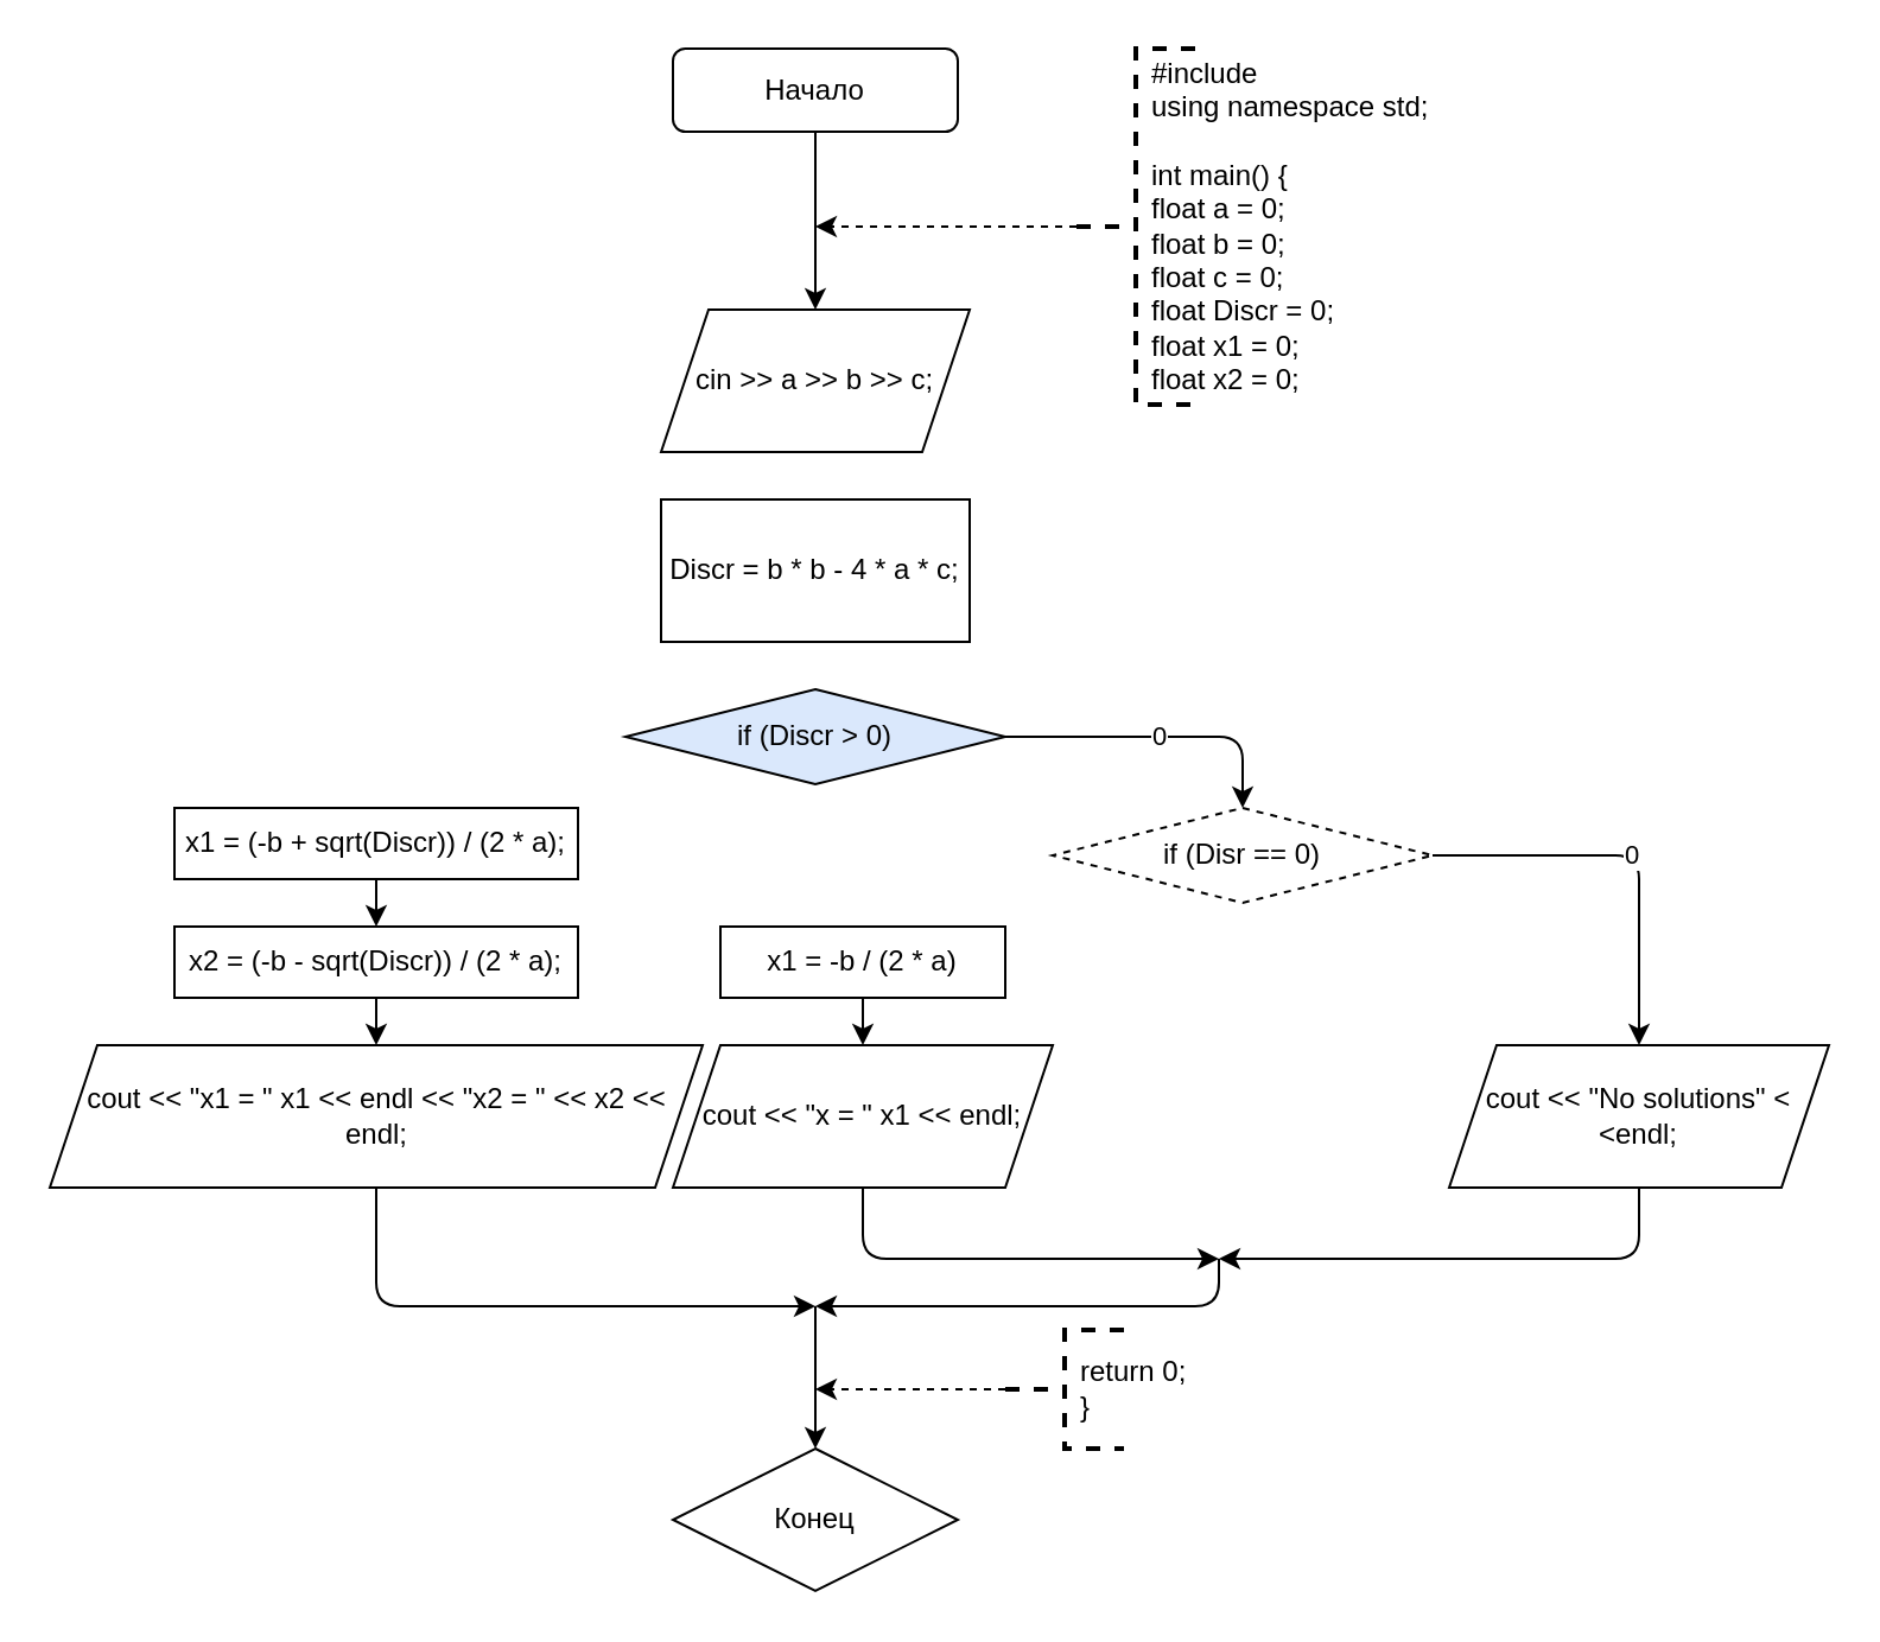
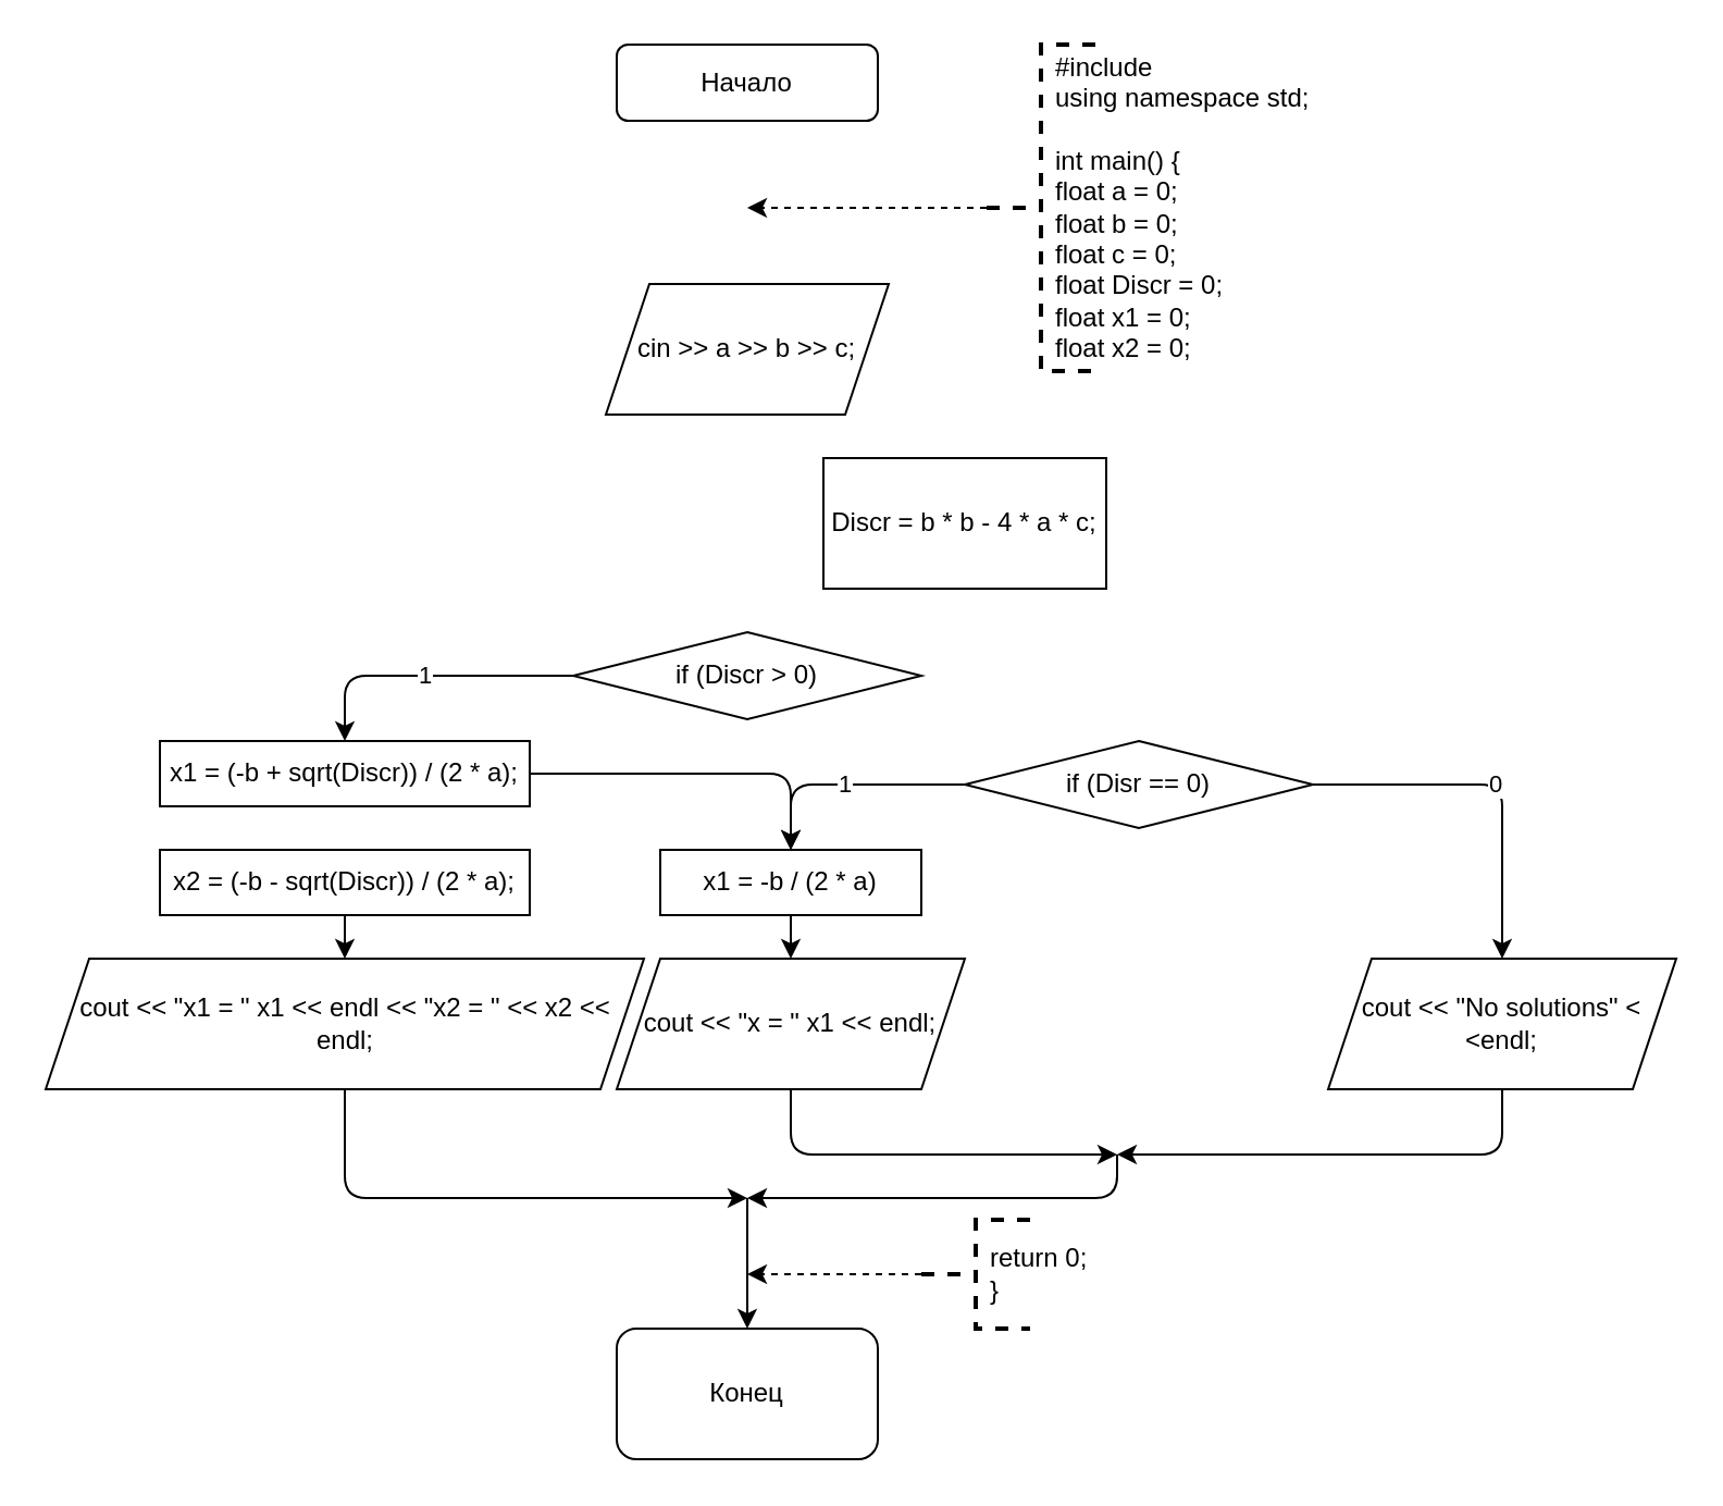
  <mxCell id="0" />
  <mxCell id="1" parent="0" />
- <mxCell id="2" style="edgeStyle=orthogonalEdgeStyle;rounded=1;orthogonalLoop=1;jettySize=auto;html=1;entryX=0.5;entryY=0;entryDx=0;entryDy=0;" edge="1" parent="1" source="3" target="4"><mxGeometry relative="1" as="geometry" /></mxCell>
  <mxCell id="3" value="Начало" style="rounded=1;whiteSpace=wrap;html=1;" vertex="1" parent="1"><mxGeometry x="283" y="20" width="120" height="35" as="geometry" /></mxCell>
  <mxCell id="4" value="cin &amp;gt;&amp;gt; a &amp;gt;&amp;gt; b &amp;gt;&amp;gt; c;" style="shape=parallelogram;perimeter=parallelogramPerimeter;whiteSpace=wrap;html=1;fixedSize=1;" vertex="1" parent="1"><mxGeometry x="278" y="130" width="130" height="60" as="geometry" /></mxCell>
- <mxCell id="5" value="Discr = b * b - 4 * a * c;" style="rounded=0;whiteSpace=wrap;html=1;" vertex="1" parent="1"><mxGeometry x="278" y="210" width="130" height="60" as="geometry" /></mxCell>
- <mxCell id="7" value="0" style="edgeStyle=orthogonalEdgeStyle;rounded=1;orthogonalLoop=1;jettySize=auto;html=1;" edge="1" parent="1" source="8" target="16"><mxGeometry relative="1" as="geometry"><mxPoint x="543" y="320" as="targetPoint" /></mxGeometry></mxCell>
- <mxCell id="8" value="if (Discr &amp;gt; 0)" style="rhombus;whiteSpace=wrap;html=1;fillColor=#dae8fc;" vertex="1" parent="1"><mxGeometry x="263" y="290" width="160" height="40" as="geometry" /></mxCell>
- <mxCell id="9" style="edgeStyle=orthogonalEdgeStyle;rounded=1;orthogonalLoop=1;jettySize=auto;html=1;" edge="1" parent="1" source="10" target="12"><mxGeometry relative="1" as="geometry" /></mxCell>
+ <mxCell id="5" value="Discr = b * b - 4 * a * c;" style="rounded=0;whiteSpace=wrap;html=1;" vertex="1" parent="1"><mxGeometry x="378" y="210" width="130" height="60" as="geometry" /></mxCell>
+ <mxCell id="6" value="1" style="edgeStyle=orthogonalEdgeStyle;rounded=1;orthogonalLoop=1;jettySize=auto;html=1;" edge="1" parent="1" source="8" target="10"><mxGeometry relative="1" as="geometry"><mxPoint x="193" y="340" as="targetPoint" /></mxGeometry></mxCell>
+ <mxCell id="8" value="if (Discr &amp;gt; 0)" style="rhombus;whiteSpace=wrap;html=1;" vertex="1" parent="1"><mxGeometry x="263" y="290" width="160" height="40" as="geometry" /></mxCell>
+ <mxCell id="9" style="edgeStyle=orthogonalEdgeStyle;rounded=1;orthogonalLoop=1;jettySize=auto;html=1;" edge="1" parent="1" source="10" target="18"><mxGeometry relative="1" as="geometry" /></mxCell>
  <mxCell id="10" value="x1 = (-b + sqrt(Discr)) / (2 * a);" style="rounded=0;whiteSpace=wrap;html=1;" vertex="1" parent="1"><mxGeometry x="73" y="340" width="170" height="30" as="geometry" /></mxCell>
  <mxCell id="11" style="edgeStyle=orthogonalEdgeStyle;rounded=1;orthogonalLoop=1;jettySize=auto;html=1;" edge="1" parent="1" source="12" target="13"><mxGeometry relative="1" as="geometry" /></mxCell>
  <mxCell id="12" value="x2 = (-b - sqrt(Discr)) / (2 * a);" style="rounded=0;whiteSpace=wrap;html=1;" vertex="1" parent="1"><mxGeometry x="73" y="390" width="170" height="30" as="geometry" /></mxCell>
  <mxCell id="13" value="cout &amp;lt;&amp;lt; &quot;x1 = &quot; x1 &amp;lt;&amp;lt; endl &amp;lt;&amp;lt; &quot;x2 = &quot; &amp;lt;&amp;lt; x2 &amp;lt;&amp;lt; endl;" style="shape=parallelogram;perimeter=parallelogramPerimeter;whiteSpace=wrap;html=1;fixedSize=1;" vertex="1" parent="1"><mxGeometry x="20.5" y="440" width="275" height="60" as="geometry" /></mxCell>
+ <mxCell id="14" value="1" style="edgeStyle=orthogonalEdgeStyle;rounded=1;orthogonalLoop=1;jettySize=auto;html=1;" edge="1" parent="1" source="16" target="18"><mxGeometry relative="1" as="geometry"><mxPoint x="363" y="370" as="targetPoint" /></mxGeometry></mxCell>
  <mxCell id="15" value="0" style="edgeStyle=orthogonalEdgeStyle;rounded=1;orthogonalLoop=1;jettySize=auto;html=1;" edge="1" parent="1" source="16" target="20"><mxGeometry relative="1" as="geometry"><mxPoint x="673" y="380" as="targetPoint" /></mxGeometry></mxCell>
- <mxCell id="16" value="if (Disr == 0)" style="rhombus;whiteSpace=wrap;html=1;dashed=1;" vertex="1" parent="1"><mxGeometry x="443" y="340" width="160" height="40" as="geometry" /></mxCell>
+ <mxCell id="16" value="if (Disr == 0)" style="rhombus;whiteSpace=wrap;html=1;" vertex="1" parent="1"><mxGeometry x="443" y="340" width="160" height="40" as="geometry" /></mxCell>
  <mxCell id="17" style="edgeStyle=orthogonalEdgeStyle;rounded=1;orthogonalLoop=1;jettySize=auto;html=1;" edge="1" parent="1" source="18" target="19"><mxGeometry relative="1" as="geometry" /></mxCell>
  <mxCell id="18" value="x1 = -b / (2 * a)" style="rounded=0;whiteSpace=wrap;html=1;" vertex="1" parent="1"><mxGeometry x="303" y="390" width="120" height="30" as="geometry" /></mxCell>
  <mxCell id="19" value="cout &amp;lt;&amp;lt; &quot;x = &quot; x1 &amp;lt;&amp;lt; endl;" style="shape=parallelogram;perimeter=parallelogramPerimeter;whiteSpace=wrap;html=1;fixedSize=1;" vertex="1" parent="1"><mxGeometry x="283" y="440" width="160" height="60" as="geometry" /></mxCell>
  <mxCell id="20" value="cout &amp;lt;&amp;lt; &quot;No solutions&quot; &amp;lt; &amp;lt;endl;" style="shape=parallelogram;perimeter=parallelogramPerimeter;whiteSpace=wrap;html=1;fixedSize=1;" vertex="1" parent="1"><mxGeometry x="610" y="440" width="160" height="60" as="geometry" /></mxCell>
  <mxCell id="21" value="" style="endArrow=classic;html=1;exitX=0.5;exitY=1;exitDx=0;exitDy=0;" edge="1" parent="1" source="19"><mxGeometry width="50" height="50" relative="1" as="geometry"><mxPoint x="333" y="680" as="sourcePoint" /><mxPoint x="513" y="530" as="targetPoint" /><Array as="points"><mxPoint x="363" y="530" /></Array></mxGeometry></mxCell>
  <mxCell id="22" value="" style="endArrow=classic;html=1;exitX=0.5;exitY=1;exitDx=0;exitDy=0;" edge="1" parent="1" source="20"><mxGeometry width="50" height="50" relative="1" as="geometry"><mxPoint x="333" y="680" as="sourcePoint" /><mxPoint x="513" y="530" as="targetPoint" /><Array as="points"><mxPoint x="690" y="530" /></Array></mxGeometry></mxCell>
  <mxCell id="23" value="" style="endArrow=classic;html=1;exitX=0.5;exitY=1;exitDx=0;exitDy=0;" edge="1" parent="1" source="13"><mxGeometry width="50" height="50" relative="1" as="geometry"><mxPoint x="333" y="680" as="sourcePoint" /><mxPoint x="343" y="550" as="targetPoint" /><Array as="points"><mxPoint x="158" y="550" /></Array></mxGeometry></mxCell>
  <mxCell id="24" value="" style="endArrow=classic;html=1;" edge="1" parent="1"><mxGeometry width="50" height="50" relative="1" as="geometry"><mxPoint x="513" y="530" as="sourcePoint" /><mxPoint x="343" y="550" as="targetPoint" /><Array as="points"><mxPoint x="513" y="550" /></Array></mxGeometry></mxCell>
  <mxCell id="25" value="" style="endArrow=classic;html=1;" edge="1" parent="1" target="26"><mxGeometry width="50" height="50" relative="1" as="geometry"><mxPoint x="343" y="550" as="sourcePoint" /><mxPoint x="343" y="610" as="targetPoint" /></mxGeometry></mxCell>
- <mxCell id="26" value="Конец" style="rhombus;whiteSpace=wrap;html=1;" vertex="1" parent="1"><mxGeometry x="283" y="610" width="120" height="60" as="geometry" /></mxCell>
+ <mxCell id="26" value="Конец" style="rounded=1;whiteSpace=wrap;html=1;" vertex="1" parent="1"><mxGeometry x="283" y="610" width="120" height="60" as="geometry" /></mxCell>
  <mxCell id="27" style="edgeStyle=orthogonalEdgeStyle;rounded=1;orthogonalLoop=1;jettySize=auto;html=1;dashed=1;" edge="1" parent="1" source="28"><mxGeometry relative="1" as="geometry"><mxPoint x="343" y="95" as="targetPoint" /></mxGeometry></mxCell>
  <mxCell id="28" value="" style="strokeWidth=2;html=1;shape=mxgraph.flowchart.annotation_2;align=left;labelPosition=right;pointerEvents=1;dashed=1;" vertex="1" parent="1"><mxGeometry x="453" y="20" width="50" height="150" as="geometry" /></mxCell>
  <mxCell id="29" value="#include&lt;br&gt;using namespace std;&lt;br&gt;&lt;br&gt;int main() {&lt;br&gt;float a = 0;&lt;br&gt;float b = 0;&lt;br&gt;float c = 0;&lt;br&gt;float Discr = 0;&lt;br&gt;float x1 = 0;&lt;br&gt;float x2 = 0;" style="text;html=1;strokeColor=none;fillColor=none;align=left;verticalAlign=middle;whiteSpace=wrap;rounded=0;dashed=1;" vertex="1" parent="1"><mxGeometry x="483" y="30" width="190" height="130" as="geometry" /></mxCell>
  <mxCell id="30" style="edgeStyle=orthogonalEdgeStyle;rounded=1;orthogonalLoop=1;jettySize=auto;html=1;dashed=1;" edge="1" parent="1" source="31"><mxGeometry relative="1" as="geometry"><mxPoint x="343" y="585" as="targetPoint" /></mxGeometry></mxCell>
  <mxCell id="31" value="" style="strokeWidth=2;html=1;shape=mxgraph.flowchart.annotation_2;align=left;labelPosition=right;pointerEvents=1;dashed=1;" vertex="1" parent="1"><mxGeometry x="423" y="560" width="50" height="50" as="geometry" /></mxCell>
  <mxCell id="32" value="return 0;&lt;br&gt;}" style="text;html=1;strokeColor=none;fillColor=none;align=left;verticalAlign=middle;whiteSpace=wrap;rounded=0;dashed=1;" vertex="1" parent="1"><mxGeometry x="453" y="560" width="100" height="50" as="geometry" /></mxCell>
